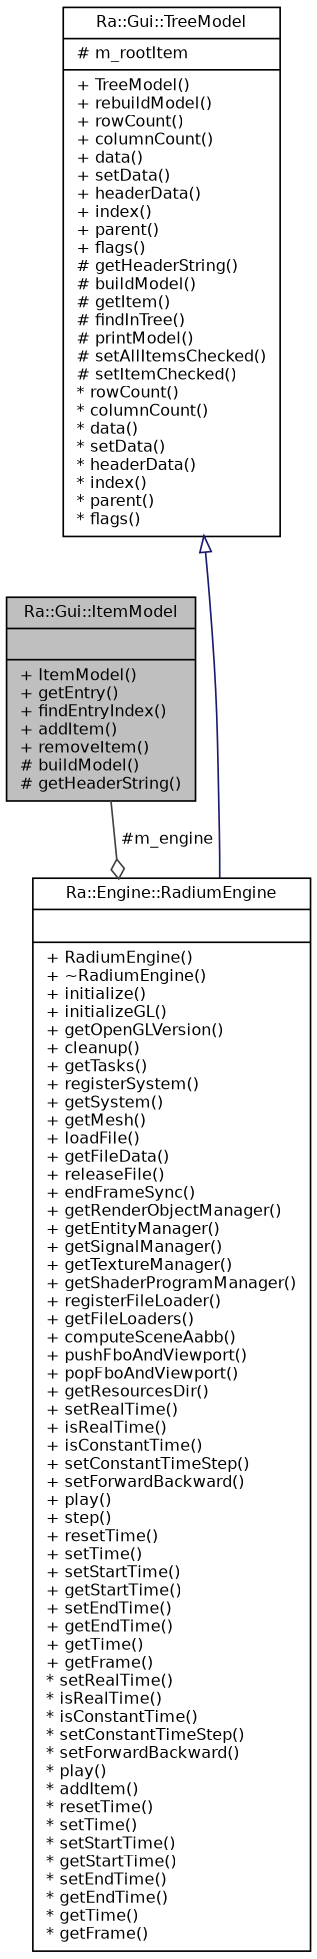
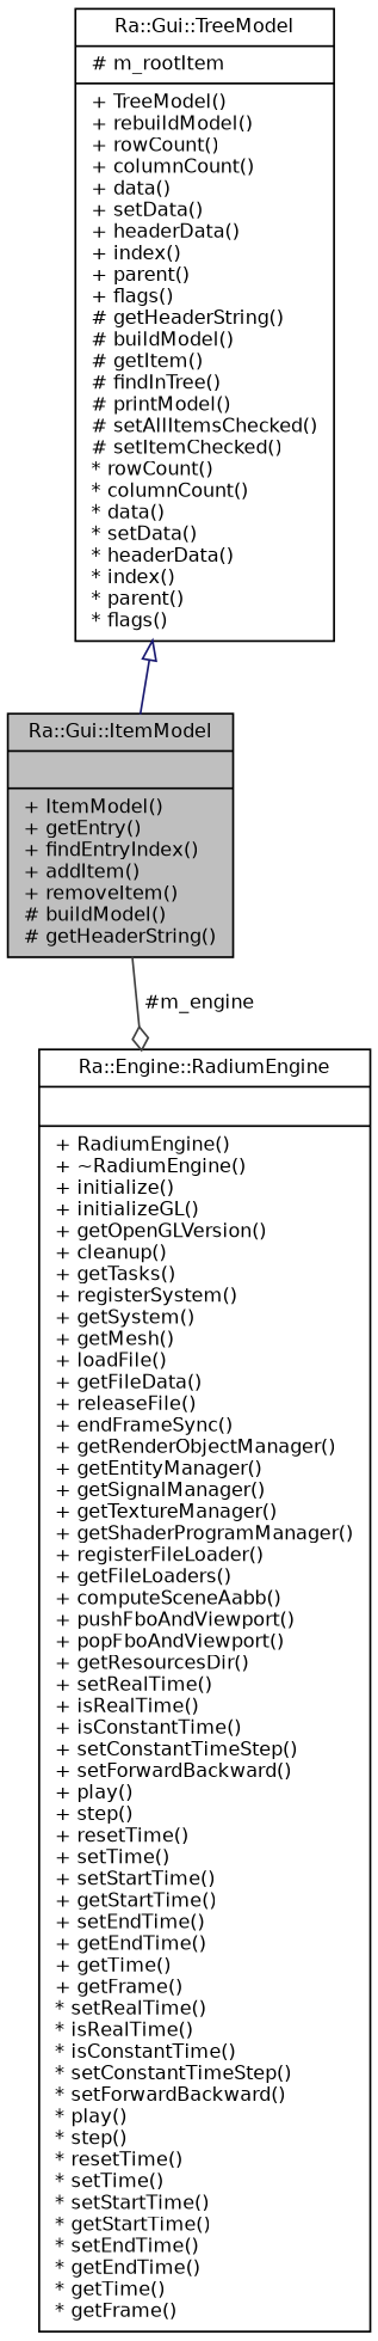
  digraph {
    node [color=black fillcolor=white fontname=Helvetica fontsize=10 shape=record style=filled]
    edge [fontname=Helvetica fontsize=10 labelfontname=Helvetica labelfontsize=10 style=solid]
    n1 [fillcolor=grey75 fontcolor=black height=0.2 label="{Ra::Gui::ItemModel\n||+ ItemModel()\l+ getEntry()\l+ findEntryIndex()\l+ addItem()\l+ removeItem()\l# buildModel()\l# getHeaderString()\l}" width=0.4]
-   n2 [height=0.2 label="{Ra::Engine::RadiumEngine\n||+ RadiumEngine()\l+ ~RadiumEngine()\l+ initialize()\l+ initializeGL()\l+ getOpenGLVersion()\l+ cleanup()\l+ getTasks()\l+ registerSystem()\l+ getSystem()\l+ getMesh()\l+ loadFile()\l+ getFileData()\l+ releaseFile()\l+ endFrameSync()\l+ getRenderObjectManager()\l+ getEntityManager()\l+ getSignalManager()\l+ getTextureManager()\l+ getShaderProgramManager()\l+ registerFileLoader()\l+ getFileLoaders()\l+ computeSceneAabb()\l+ pushFboAndViewport()\l+ popFboAndViewport()\l+ getResourcesDir()\l+ setRealTime()\l+ isRealTime()\l+ isConstantTime()\l+ setConstantTimeStep()\l+ setForwardBackward()\l+ play()\l+ step()\l+ resetTime()\l+ setTime()\l+ setStartTime()\l+ getStartTime()\l+ setEndTime()\l+ getEndTime()\l+ getTime()\l+ getFrame()\l* setRealTime()\l* isRealTime()\l* isConstantTime()\l* setConstantTimeStep()\l* setForwardBackward()\l* play()\l* addItem()\l* resetTime()\l* setTime()\l* setStartTime()\l* getStartTime()\l* setEndTime()\l* getEndTime()\l* getTime()\l* getFrame()\l}" width=0.4]
+   n2 [height=0.2 label="{Ra::Engine::RadiumEngine\n||+ RadiumEngine()\l+ ~RadiumEngine()\l+ initialize()\l+ initializeGL()\l+ getOpenGLVersion()\l+ cleanup()\l+ getTasks()\l+ registerSystem()\l+ getSystem()\l+ getMesh()\l+ loadFile()\l+ getFileData()\l+ releaseFile()\l+ endFrameSync()\l+ getRenderObjectManager()\l+ getEntityManager()\l+ getSignalManager()\l+ getTextureManager()\l+ getShaderProgramManager()\l+ registerFileLoader()\l+ getFileLoaders()\l+ computeSceneAabb()\l+ pushFboAndViewport()\l+ popFboAndViewport()\l+ getResourcesDir()\l+ setRealTime()\l+ isRealTime()\l+ isConstantTime()\l+ setConstantTimeStep()\l+ setForwardBackward()\l+ play()\l+ step()\l+ resetTime()\l+ setTime()\l+ setStartTime()\l+ getStartTime()\l+ setEndTime()\l+ getEndTime()\l+ getTime()\l+ getFrame()\l* setRealTime()\l* isRealTime()\l* isConstantTime()\l* setConstantTimeStep()\l* setForwardBackward()\l* play()\l* step()\l* resetTime()\l* setTime()\l* setStartTime()\l* getStartTime()\l* setEndTime()\l* getEndTime()\l* getTime()\l* getFrame()\l}" width=0.4]
    n3 [height=0.2 label="{Ra::Gui::TreeModel\n|# m_rootItem\l|+ TreeModel()\l+ rebuildModel()\l+ rowCount()\l+ columnCount()\l+ data()\l+ setData()\l+ headerData()\l+ index()\l+ parent()\l+ flags()\l# getHeaderString()\l# buildModel()\l# getItem()\l# findInTree()\l# printModel()\l# setAllItemsChecked()\l# setItemChecked()\l* rowCount()\l* columnCount()\l* data()\l* setData()\l* headerData()\l* index()\l* parent()\l* flags()\l}" width=0.4]
    n1 -> n2 [arrowhead=odiamond color=grey25 label=" #m_engine"]
-   n3 -> n2 [arrowtail=onormal color=midnightblue dir=back]
+   n3 -> n1 [arrowtail=onormal color=midnightblue dir=back]
  }
